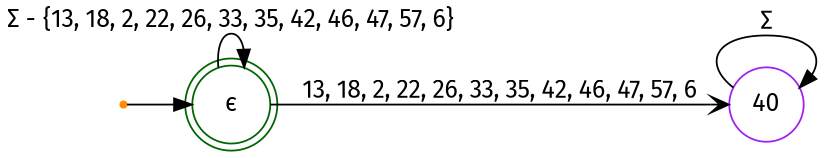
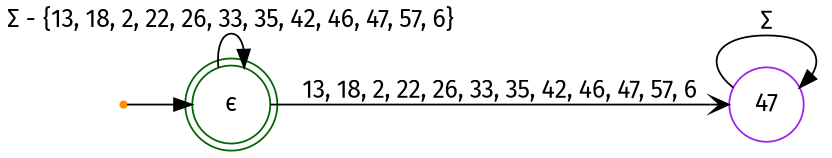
  digraph {
    rankdir=LR
    fontname="Fira Sans"
    node [fontname="Fira Sans"]
    edge [arrowhead=normal fontname="Fira Sans"]
    "ϵ" [shape=doublecircle color=darkgreen]
-   47 [shape=circle color=purple label=40]
+   47 [shape=circle color=purple]
    start [shape=point color=darkorange]
    "ϵ" -> "ϵ" [label="Σ - {13, 18, 2, 22, 26, 33, 35, 42, 46, 47, 57, 6}"]
    "ϵ" -> 47 [label="13, 18, 2, 22, 26, 33, 35, 42, 46, 47, 57, 6" arrowhead=vee]
    47 -> 47 [label="Σ"]
    start -> "ϵ"
  }
